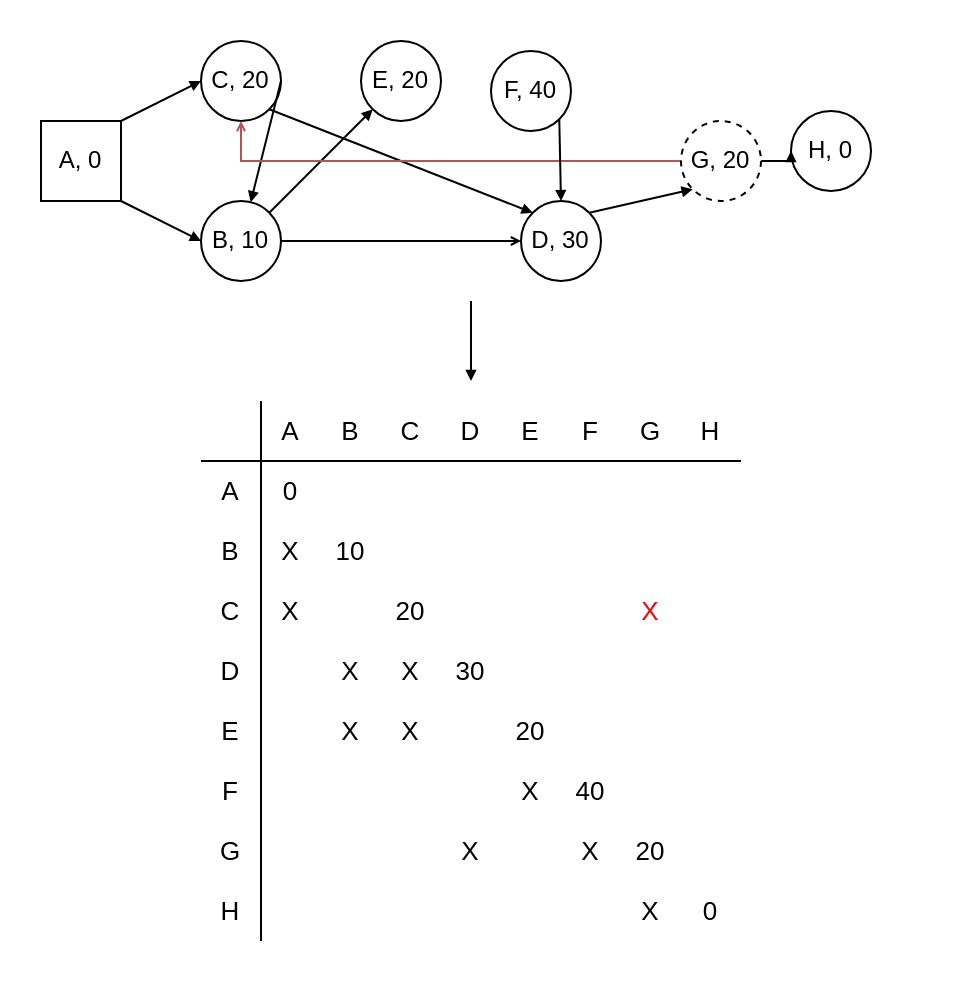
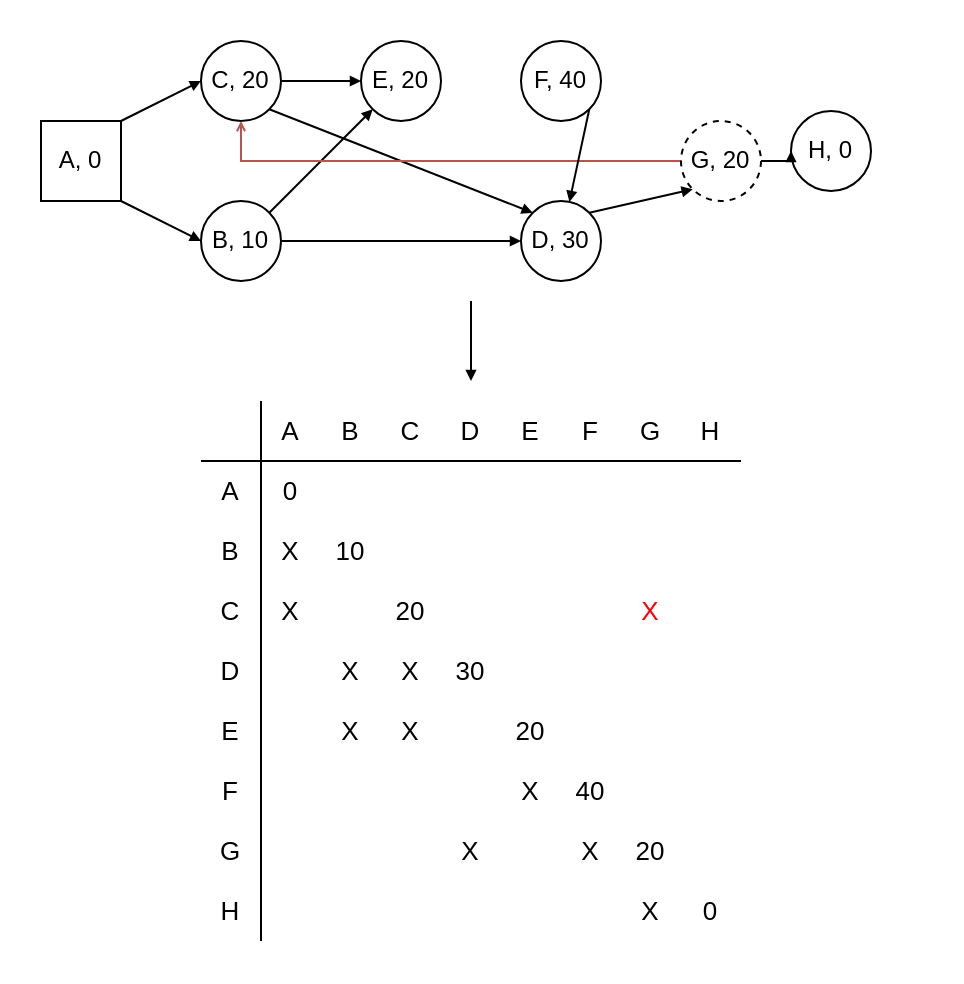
  <mxCell id="0" />
  <mxCell id="1" parent="0" />
  <mxCell id="2" value="" style="group" vertex="1" connectable="0" parent="1"><mxGeometry x="20" y="20" width="440" height="120" as="geometry" /></mxCell>
  <mxCell id="3" value="A, 0" style="whiteSpace=wrap;html=1;rounded=0;" vertex="1" parent="2"><mxGeometry y="40" width="40" height="40" as="geometry" /></mxCell>
  <mxCell id="4" value="C, 20" style="ellipse;whiteSpace=wrap;html=1;" vertex="1" parent="2"><mxGeometry x="80" width="40" height="40" as="geometry" /></mxCell>
  <mxCell id="5" style="edgeStyle=none;html=1;exitX=1;exitY=0;exitDx=0;exitDy=0;entryX=0;entryY=0.5;entryDx=0;entryDy=0;endArrow=block;endFill=1;startSize=3;endSize=3;" edge="1" parent="2" source="3" target="4"><mxGeometry relative="1" as="geometry" /></mxCell>
  <mxCell id="6" value="B, 10" style="ellipse;whiteSpace=wrap;html=1;" vertex="1" parent="2"><mxGeometry x="80" y="80" width="40" height="40" as="geometry" /></mxCell>
  <mxCell id="7" style="edgeStyle=none;html=1;exitX=1;exitY=1;exitDx=0;exitDy=0;entryX=0;entryY=0.5;entryDx=0;entryDy=0;endArrow=block;endFill=1;startSize=3;endSize=3;" edge="1" parent="2" source="3" target="6"><mxGeometry relative="1" as="geometry" /></mxCell>
  <mxCell id="8" value="E, 20" style="ellipse;whiteSpace=wrap;html=1;" vertex="1" parent="2"><mxGeometry x="160" width="40" height="40" as="geometry" /></mxCell>
- <mxCell id="9" style="edgeStyle=none;html=1;exitX=1;exitY=0.5;exitDx=0;exitDy=0;endArrow=block;endFill=1;startSize=3;endSize=3;" edge="1" parent="2" source="4" target="6"><mxGeometry relative="1" as="geometry" /></mxCell>
+ <mxCell id="9" style="edgeStyle=none;html=1;exitX=1;exitY=0.5;exitDx=0;exitDy=0;entryX=0;entryY=0.5;entryDx=0;entryDy=0;endArrow=block;endFill=1;startSize=3;endSize=3;" edge="1" parent="2" source="4" target="8"><mxGeometry relative="1" as="geometry" /></mxCell>
  <mxCell id="10" style="edgeStyle=none;html=1;exitX=1;exitY=0;exitDx=0;exitDy=0;entryX=0;entryY=1;entryDx=0;entryDy=0;endArrow=block;endFill=1;startSize=3;endSize=3;" edge="1" parent="2" source="6" target="8"><mxGeometry relative="1" as="geometry" /></mxCell>
  <mxCell id="11" value="D, 30" style="ellipse;whiteSpace=wrap;html=1;" vertex="1" parent="2"><mxGeometry x="240" y="80" width="40" height="40" as="geometry" /></mxCell>
  <mxCell id="12" style="edgeStyle=none;html=1;exitX=1;exitY=1;exitDx=0;exitDy=0;entryX=0;entryY=0;entryDx=0;entryDy=0;endArrow=block;endFill=1;startSize=3;endSize=3;" edge="1" parent="2" source="4" target="11"><mxGeometry relative="1" as="geometry" /></mxCell>
- <mxCell id="13" style="edgeStyle=none;html=1;exitX=1;exitY=0.5;exitDx=0;exitDy=0;entryX=0;entryY=0.5;entryDx=0;entryDy=0;endArrow=open;endFill=1;startSize=3;endSize=3;" edge="1" parent="2" source="6" target="11"><mxGeometry relative="1" as="geometry" /></mxCell>
- <mxCell id="14" value="F, 40" style="ellipse;whiteSpace=wrap;html=1;" vertex="1" parent="2"><mxGeometry x="225" y="5" width="40" height="40" as="geometry" /></mxCell>
+ <mxCell id="13" style="edgeStyle=none;html=1;exitX=1;exitY=0.5;exitDx=0;exitDy=0;entryX=0;entryY=0.5;entryDx=0;entryDy=0;endArrow=block;endFill=1;startSize=3;endSize=3;" edge="1" parent="2" source="6" target="11"><mxGeometry relative="1" as="geometry" /></mxCell>
+ <mxCell id="14" value="F, 40" style="ellipse;whiteSpace=wrap;html=1;" vertex="1" parent="2"><mxGeometry x="240" width="40" height="40" as="geometry" /></mxCell>
  <mxCell id="15" style="edgeStyle=orthogonalEdgeStyle;html=1;exitX=0;exitY=0.5;exitDx=0;exitDy=0;entryX=0.5;entryY=1;entryDx=0;entryDy=0;endArrow=open;endFill=1;startSize=3;endSize=3;fillColor=#f8cecc;strokeColor=#b85450;rounded=0;" edge="1" parent="2" source="16" target="4"><mxGeometry relative="1" as="geometry" /></mxCell>
  <mxCell id="16" value="G, 20" style="ellipse;whiteSpace=wrap;html=1;dashed=1;" vertex="1" parent="2"><mxGeometry x="320" y="40" width="40" height="40" as="geometry" /></mxCell>
  <mxCell id="17" style="edgeStyle=none;html=1;exitX=1;exitY=0;exitDx=0;exitDy=0;entryX=0;entryY=1;entryDx=0;entryDy=0;endArrow=block;endFill=1;startSize=3;endSize=3;" edge="1" parent="2" source="11" target="16"><mxGeometry relative="1" as="geometry" /></mxCell>
  <mxCell id="18" style="edgeStyle=none;html=1;exitX=1;exitY=1;exitDx=0;exitDy=0;endArrow=block;endFill=1;startSize=3;endSize=3;" edge="1" parent="2" source="14" target="11"><mxGeometry relative="1" as="geometry" /></mxCell>
  <mxCell id="19" value="H, 0" style="ellipse;whiteSpace=wrap;html=1;" vertex="1" parent="2"><mxGeometry x="375" y="35" width="40" height="40" as="geometry" /></mxCell>
  <mxCell id="20" style="edgeStyle=orthogonalEdgeStyle;rounded=0;html=1;exitX=1;exitY=0.5;exitDx=0;exitDy=0;entryX=0;entryY=0.5;entryDx=0;entryDy=0;endArrow=block;endFill=1;startSize=3;endSize=3;" edge="1" parent="2" source="16" target="19"><mxGeometry relative="1" as="geometry" /></mxCell>
  <mxCell id="21" value="" style="endArrow=block;html=1;rounded=0;fontSize=13;fontColor=#FF0000;startSize=3;endSize=3;endFill=1;" edge="1" parent="1"><mxGeometry width="50" height="50" relative="1" as="geometry"><mxPoint x="235" y="150" as="sourcePoint" /><mxPoint x="235" y="190" as="targetPoint" /></mxGeometry></mxCell>
  <mxCell id="22" value="A" style="rounded=0;whiteSpace=wrap;html=1;fontStyle=0;fontSize=13;fillColor=none;strokeColor=none;" vertex="1" parent="1"><mxGeometry x="100" y="230" width="30" height="30" as="geometry" /></mxCell>
  <mxCell id="23" value="B" style="rounded=0;whiteSpace=wrap;html=1;fontStyle=0;fontSize=13;fillColor=none;strokeColor=none;" vertex="1" parent="1"><mxGeometry x="100" y="260" width="30" height="30" as="geometry" /></mxCell>
  <mxCell id="24" value="C" style="rounded=0;whiteSpace=wrap;html=1;fontStyle=0;fontSize=13;fillColor=none;strokeColor=none;" vertex="1" parent="1"><mxGeometry x="100" y="290" width="30" height="30" as="geometry" /></mxCell>
  <mxCell id="25" value="D" style="rounded=0;whiteSpace=wrap;html=1;fontStyle=0;fontSize=13;fillColor=none;strokeColor=none;" vertex="1" parent="1"><mxGeometry x="100" y="320" width="30" height="30" as="geometry" /></mxCell>
  <mxCell id="26" value="E" style="rounded=0;whiteSpace=wrap;html=1;fontStyle=0;fontSize=13;fillColor=none;strokeColor=none;" vertex="1" parent="1"><mxGeometry x="100" y="350" width="30" height="30" as="geometry" /></mxCell>
  <mxCell id="27" value="F" style="rounded=0;whiteSpace=wrap;html=1;fontStyle=0;fontSize=13;fillColor=none;strokeColor=none;" vertex="1" parent="1"><mxGeometry x="100" y="380" width="30" height="30" as="geometry" /></mxCell>
  <mxCell id="28" value="G" style="rounded=0;whiteSpace=wrap;html=1;fontStyle=0;fontSize=13;fillColor=none;strokeColor=none;" vertex="1" parent="1"><mxGeometry x="100" y="410" width="30" height="30" as="geometry" /></mxCell>
  <mxCell id="29" value="H" style="rounded=0;whiteSpace=wrap;html=1;fontStyle=0;fontSize=13;fillColor=none;strokeColor=none;" vertex="1" parent="1"><mxGeometry x="100" y="440" width="30" height="30" as="geometry" /></mxCell>
  <mxCell id="30" value="A" style="rounded=0;whiteSpace=wrap;html=1;fontStyle=0;fontSize=13;fillColor=none;strokeColor=none;" vertex="1" parent="1"><mxGeometry x="130" y="200" width="30" height="30" as="geometry" /></mxCell>
  <mxCell id="31" value="B" style="rounded=0;whiteSpace=wrap;html=1;fontStyle=0;fontSize=13;fillColor=none;strokeColor=none;" vertex="1" parent="1"><mxGeometry x="160" y="200" width="30" height="30" as="geometry" /></mxCell>
  <mxCell id="32" value="C" style="rounded=0;whiteSpace=wrap;html=1;fontStyle=0;fontSize=13;fillColor=none;strokeColor=none;" vertex="1" parent="1"><mxGeometry x="190" y="200" width="30" height="30" as="geometry" /></mxCell>
  <mxCell id="33" value="D" style="rounded=0;whiteSpace=wrap;html=1;fontStyle=0;fontSize=13;fillColor=none;strokeColor=none;" vertex="1" parent="1"><mxGeometry x="220" y="200" width="30" height="30" as="geometry" /></mxCell>
  <mxCell id="34" value="E" style="rounded=0;whiteSpace=wrap;html=1;fontStyle=0;fontSize=13;fillColor=none;strokeColor=none;" vertex="1" parent="1"><mxGeometry x="250" y="200" width="30" height="30" as="geometry" /></mxCell>
  <mxCell id="35" value="F" style="rounded=0;whiteSpace=wrap;html=1;fontStyle=0;fontSize=13;fillColor=none;strokeColor=none;" vertex="1" parent="1"><mxGeometry x="280" y="200" width="30" height="30" as="geometry" /></mxCell>
  <mxCell id="36" value="G" style="rounded=0;whiteSpace=wrap;html=1;fontStyle=0;fontSize=13;fillColor=none;strokeColor=none;" vertex="1" parent="1"><mxGeometry x="310" y="200" width="30" height="30" as="geometry" /></mxCell>
  <mxCell id="37" value="H" style="rounded=0;whiteSpace=wrap;html=1;fontStyle=0;fontSize=13;fillColor=none;strokeColor=none;" vertex="1" parent="1"><mxGeometry x="340" y="200" width="30" height="30" as="geometry" /></mxCell>
  <mxCell id="38" value="0" style="rounded=0;whiteSpace=wrap;html=1;fontStyle=0;fontSize=13;fillColor=none;strokeColor=none;" vertex="1" parent="1"><mxGeometry x="130" y="230" width="30" height="30" as="geometry" /></mxCell>
  <mxCell id="39" value="X" style="rounded=0;whiteSpace=wrap;html=1;fontStyle=0;fontSize=13;fillColor=none;strokeColor=none;" vertex="1" parent="1"><mxGeometry x="130" y="260" width="30" height="30" as="geometry" /></mxCell>
  <mxCell id="40" value="X" style="rounded=0;whiteSpace=wrap;html=1;fontStyle=0;fontSize=13;fillColor=none;strokeColor=none;" vertex="1" parent="1"><mxGeometry x="130" y="290" width="30" height="30" as="geometry" /></mxCell>
  <mxCell id="41" value="" style="rounded=0;whiteSpace=wrap;html=1;fontStyle=0;fontSize=13;fillColor=none;strokeColor=none;" vertex="1" parent="1"><mxGeometry x="130" y="320" width="30" height="30" as="geometry" /></mxCell>
  <mxCell id="42" value="" style="rounded=0;whiteSpace=wrap;html=1;fontStyle=0;fontSize=13;fillColor=none;strokeColor=none;" vertex="1" parent="1"><mxGeometry x="130" y="350" width="30" height="30" as="geometry" /></mxCell>
  <mxCell id="43" value="" style="rounded=0;whiteSpace=wrap;html=1;fontStyle=0;fontSize=13;fillColor=none;strokeColor=none;" vertex="1" parent="1"><mxGeometry x="130" y="380" width="30" height="30" as="geometry" /></mxCell>
  <mxCell id="44" value="" style="rounded=0;whiteSpace=wrap;html=1;fontStyle=0;fontSize=13;fillColor=none;strokeColor=none;" vertex="1" parent="1"><mxGeometry x="130" y="410" width="30" height="30" as="geometry" /></mxCell>
  <mxCell id="45" value="" style="rounded=0;whiteSpace=wrap;html=1;fontStyle=0;fontSize=13;fillColor=none;strokeColor=none;" vertex="1" parent="1"><mxGeometry x="130" y="440" width="30" height="30" as="geometry" /></mxCell>
  <mxCell id="46" value="" style="rounded=0;whiteSpace=wrap;html=1;fontStyle=0;fontSize=13;fillColor=none;strokeColor=none;" vertex="1" parent="1"><mxGeometry x="160" y="230" width="30" height="30" as="geometry" /></mxCell>
  <mxCell id="47" value="10" style="rounded=0;whiteSpace=wrap;html=1;fontStyle=0;fontSize=13;fillColor=none;strokeColor=none;" vertex="1" parent="1"><mxGeometry x="160" y="260" width="30" height="30" as="geometry" /></mxCell>
  <mxCell id="48" value="" style="rounded=0;whiteSpace=wrap;html=1;fontStyle=0;fontSize=13;fillColor=none;strokeColor=none;" vertex="1" parent="1"><mxGeometry x="160" y="290" width="30" height="30" as="geometry" /></mxCell>
  <mxCell id="49" value="X" style="rounded=0;whiteSpace=wrap;html=1;fontStyle=0;fontSize=13;fillColor=none;strokeColor=none;" vertex="1" parent="1"><mxGeometry x="160" y="320" width="30" height="30" as="geometry" /></mxCell>
  <mxCell id="50" value="X" style="rounded=0;whiteSpace=wrap;html=1;fontStyle=0;fontSize=13;fillColor=none;strokeColor=none;" vertex="1" parent="1"><mxGeometry x="160" y="350" width="30" height="30" as="geometry" /></mxCell>
  <mxCell id="51" value="" style="rounded=0;whiteSpace=wrap;html=1;fontStyle=0;fontSize=13;fillColor=none;strokeColor=none;" vertex="1" parent="1"><mxGeometry x="160" y="380" width="30" height="30" as="geometry" /></mxCell>
  <mxCell id="52" value="" style="rounded=0;whiteSpace=wrap;html=1;fontStyle=0;fontSize=13;fillColor=none;strokeColor=none;" vertex="1" parent="1"><mxGeometry x="160" y="410" width="30" height="30" as="geometry" /></mxCell>
  <mxCell id="53" value="" style="rounded=0;whiteSpace=wrap;html=1;fontStyle=0;fontSize=13;fillColor=none;strokeColor=none;" vertex="1" parent="1"><mxGeometry x="160" y="440" width="30" height="30" as="geometry" /></mxCell>
  <mxCell id="54" value="" style="rounded=0;whiteSpace=wrap;html=1;fontStyle=0;fontSize=13;fillColor=none;strokeColor=none;" vertex="1" parent="1"><mxGeometry x="190" y="230" width="30" height="30" as="geometry" /></mxCell>
  <mxCell id="55" value="" style="rounded=0;whiteSpace=wrap;html=1;fontStyle=0;fontSize=13;fillColor=none;strokeColor=none;" vertex="1" parent="1"><mxGeometry x="190" y="260" width="30" height="30" as="geometry" /></mxCell>
  <mxCell id="56" value="20" style="rounded=0;whiteSpace=wrap;html=1;fontStyle=0;fontSize=13;fillColor=none;strokeColor=none;" vertex="1" parent="1"><mxGeometry x="190" y="290" width="30" height="30" as="geometry" /></mxCell>
  <mxCell id="57" value="X" style="rounded=0;whiteSpace=wrap;html=1;fontStyle=0;fontSize=13;fillColor=none;strokeColor=none;" vertex="1" parent="1"><mxGeometry x="190" y="320" width="30" height="30" as="geometry" /></mxCell>
  <mxCell id="58" value="X" style="rounded=0;whiteSpace=wrap;html=1;fontStyle=0;fontSize=13;fillColor=none;strokeColor=none;" vertex="1" parent="1"><mxGeometry x="190" y="350" width="30" height="30" as="geometry" /></mxCell>
  <mxCell id="59" value="" style="rounded=0;whiteSpace=wrap;html=1;fontStyle=0;fontSize=13;fillColor=none;strokeColor=none;" vertex="1" parent="1"><mxGeometry x="190" y="380" width="30" height="30" as="geometry" /></mxCell>
  <mxCell id="60" value="" style="rounded=0;whiteSpace=wrap;html=1;fontStyle=0;fontSize=13;fillColor=none;strokeColor=none;" vertex="1" parent="1"><mxGeometry x="190" y="410" width="30" height="30" as="geometry" /></mxCell>
  <mxCell id="61" value="" style="rounded=0;whiteSpace=wrap;html=1;fontStyle=0;fontSize=13;fillColor=none;strokeColor=none;" vertex="1" parent="1"><mxGeometry x="190" y="440" width="30" height="30" as="geometry" /></mxCell>
  <mxCell id="62" value="" style="rounded=0;whiteSpace=wrap;html=1;fontStyle=0;fontSize=13;fillColor=none;strokeColor=none;" vertex="1" parent="1"><mxGeometry x="220" y="230" width="30" height="30" as="geometry" /></mxCell>
  <mxCell id="63" value="" style="rounded=0;whiteSpace=wrap;html=1;fontStyle=0;fontSize=13;fillColor=none;strokeColor=none;" vertex="1" parent="1"><mxGeometry x="220" y="260" width="30" height="30" as="geometry" /></mxCell>
  <mxCell id="64" value="" style="rounded=0;whiteSpace=wrap;html=1;fontStyle=0;fontSize=13;fillColor=none;strokeColor=none;" vertex="1" parent="1"><mxGeometry x="220" y="290" width="30" height="30" as="geometry" /></mxCell>
  <mxCell id="65" value="30" style="rounded=0;whiteSpace=wrap;html=1;fontStyle=0;fontSize=13;fillColor=none;strokeColor=none;" vertex="1" parent="1"><mxGeometry x="220" y="320" width="30" height="30" as="geometry" /></mxCell>
  <mxCell id="66" value="" style="rounded=0;whiteSpace=wrap;html=1;fontStyle=0;fontSize=13;fillColor=none;strokeColor=none;" vertex="1" parent="1"><mxGeometry x="220" y="350" width="30" height="30" as="geometry" /></mxCell>
  <mxCell id="67" value="" style="rounded=0;whiteSpace=wrap;html=1;fontStyle=0;fontSize=13;fillColor=none;strokeColor=none;" vertex="1" parent="1"><mxGeometry x="220" y="380" width="30" height="30" as="geometry" /></mxCell>
  <mxCell id="68" value="X" style="rounded=0;whiteSpace=wrap;html=1;fontStyle=0;fontSize=13;fillColor=none;strokeColor=none;" vertex="1" parent="1"><mxGeometry x="220" y="410" width="30" height="30" as="geometry" /></mxCell>
  <mxCell id="69" value="" style="rounded=0;whiteSpace=wrap;html=1;fontStyle=0;fontSize=13;fillColor=none;strokeColor=none;" vertex="1" parent="1"><mxGeometry x="220" y="440" width="30" height="30" as="geometry" /></mxCell>
  <mxCell id="70" value="" style="rounded=0;whiteSpace=wrap;html=1;fontStyle=0;fontSize=13;fillColor=none;strokeColor=none;" vertex="1" parent="1"><mxGeometry x="250" y="230" width="30" height="30" as="geometry" /></mxCell>
  <mxCell id="71" value="" style="rounded=0;whiteSpace=wrap;html=1;fontStyle=0;fontSize=13;fillColor=none;strokeColor=none;" vertex="1" parent="1"><mxGeometry x="250" y="260" width="30" height="30" as="geometry" /></mxCell>
  <mxCell id="72" value="" style="rounded=0;whiteSpace=wrap;html=1;fontStyle=0;fontSize=13;fillColor=none;strokeColor=none;" vertex="1" parent="1"><mxGeometry x="250" y="290" width="30" height="30" as="geometry" /></mxCell>
  <mxCell id="73" value="" style="rounded=0;whiteSpace=wrap;html=1;fontStyle=0;fontSize=13;fillColor=none;strokeColor=none;" vertex="1" parent="1"><mxGeometry x="250" y="320" width="30" height="30" as="geometry" /></mxCell>
  <mxCell id="74" value="20" style="rounded=0;whiteSpace=wrap;html=1;fontStyle=0;fontSize=13;fillColor=none;strokeColor=none;" vertex="1" parent="1"><mxGeometry x="250" y="350" width="30" height="30" as="geometry" /></mxCell>
  <mxCell id="75" value="X" style="rounded=0;whiteSpace=wrap;html=1;fontStyle=0;fontSize=13;fillColor=none;strokeColor=none;" vertex="1" parent="1"><mxGeometry x="250" y="380" width="30" height="30" as="geometry" /></mxCell>
  <mxCell id="76" value="" style="rounded=0;whiteSpace=wrap;html=1;fontStyle=0;fontSize=13;fillColor=none;strokeColor=none;" vertex="1" parent="1"><mxGeometry x="250" y="410" width="30" height="30" as="geometry" /></mxCell>
  <mxCell id="77" value="" style="rounded=0;whiteSpace=wrap;html=1;fontStyle=0;fontSize=13;fillColor=none;strokeColor=none;" vertex="1" parent="1"><mxGeometry x="250" y="440" width="30" height="30" as="geometry" /></mxCell>
  <mxCell id="78" value="" style="rounded=0;whiteSpace=wrap;html=1;fontStyle=0;fontSize=13;fillColor=none;strokeColor=none;" vertex="1" parent="1"><mxGeometry x="280" y="230" width="30" height="30" as="geometry" /></mxCell>
  <mxCell id="79" value="" style="rounded=0;whiteSpace=wrap;html=1;fontStyle=0;fontSize=13;fillColor=none;strokeColor=none;" vertex="1" parent="1"><mxGeometry x="280" y="260" width="30" height="30" as="geometry" /></mxCell>
  <mxCell id="80" value="" style="rounded=0;whiteSpace=wrap;html=1;fontStyle=0;fontSize=13;fillColor=none;strokeColor=none;" vertex="1" parent="1"><mxGeometry x="280" y="290" width="30" height="30" as="geometry" /></mxCell>
  <mxCell id="81" value="" style="rounded=0;whiteSpace=wrap;html=1;fontStyle=0;fontSize=13;fillColor=none;strokeColor=none;" vertex="1" parent="1"><mxGeometry x="280" y="320" width="30" height="30" as="geometry" /></mxCell>
  <mxCell id="82" value="" style="rounded=0;whiteSpace=wrap;html=1;fontStyle=0;fontSize=13;fillColor=none;strokeColor=none;" vertex="1" parent="1"><mxGeometry x="280" y="350" width="30" height="30" as="geometry" /></mxCell>
  <mxCell id="83" value="40" style="rounded=0;whiteSpace=wrap;html=1;fontStyle=0;fontSize=13;fillColor=none;strokeColor=none;" vertex="1" parent="1"><mxGeometry x="280" y="380" width="30" height="30" as="geometry" /></mxCell>
  <mxCell id="84" value="X" style="rounded=0;whiteSpace=wrap;html=1;fontStyle=0;fontSize=13;fillColor=none;strokeColor=none;" vertex="1" parent="1"><mxGeometry x="280" y="410" width="30" height="30" as="geometry" /></mxCell>
  <mxCell id="85" value="" style="rounded=0;whiteSpace=wrap;html=1;fontStyle=0;fontSize=13;fillColor=none;strokeColor=none;" vertex="1" parent="1"><mxGeometry x="280" y="440" width="30" height="30" as="geometry" /></mxCell>
  <mxCell id="86" value="" style="rounded=0;whiteSpace=wrap;html=1;fontStyle=0;fontSize=13;fillColor=none;strokeColor=none;" vertex="1" parent="1"><mxGeometry x="310" y="230" width="30" height="30" as="geometry" /></mxCell>
  <mxCell id="87" value="" style="rounded=0;whiteSpace=wrap;html=1;fontStyle=0;fontSize=13;fillColor=none;strokeColor=none;" vertex="1" parent="1"><mxGeometry x="310" y="260" width="30" height="30" as="geometry" /></mxCell>
  <mxCell id="88" value="&lt;font style=&quot;font-size: 13px;&quot;&gt;X&lt;/font&gt;" style="rounded=0;whiteSpace=wrap;html=1;fontStyle=0;fontSize=13;fillColor=none;strokeColor=none;fontColor=#FF0000;" vertex="1" parent="1"><mxGeometry x="310" y="290" width="30" height="30" as="geometry" /></mxCell>
  <mxCell id="89" value="" style="rounded=0;whiteSpace=wrap;html=1;fontStyle=0;fontSize=13;fillColor=none;strokeColor=none;" vertex="1" parent="1"><mxGeometry x="310" y="320" width="30" height="30" as="geometry" /></mxCell>
  <mxCell id="90" value="" style="rounded=0;whiteSpace=wrap;html=1;fontStyle=0;fontSize=13;fillColor=none;strokeColor=none;" vertex="1" parent="1"><mxGeometry x="310" y="350" width="30" height="30" as="geometry" /></mxCell>
  <mxCell id="91" value="" style="rounded=0;whiteSpace=wrap;html=1;fontStyle=0;fontSize=13;fillColor=none;strokeColor=none;" vertex="1" parent="1"><mxGeometry x="310" y="380" width="30" height="30" as="geometry" /></mxCell>
  <mxCell id="92" value="20" style="rounded=0;whiteSpace=wrap;html=1;fontStyle=0;fontSize=13;fillColor=none;strokeColor=none;" vertex="1" parent="1"><mxGeometry x="310" y="410" width="30" height="30" as="geometry" /></mxCell>
  <mxCell id="93" value="X" style="rounded=0;whiteSpace=wrap;html=1;fontStyle=0;fontSize=13;fillColor=none;strokeColor=none;" vertex="1" parent="1"><mxGeometry x="310" y="440" width="30" height="30" as="geometry" /></mxCell>
  <mxCell id="94" value="" style="rounded=0;whiteSpace=wrap;html=1;fontStyle=0;fontSize=13;fillColor=none;strokeColor=none;" vertex="1" parent="1"><mxGeometry x="340" y="230" width="30" height="30" as="geometry" /></mxCell>
  <mxCell id="95" value="" style="rounded=0;whiteSpace=wrap;html=1;fontStyle=0;fontSize=13;fillColor=none;strokeColor=none;" vertex="1" parent="1"><mxGeometry x="340" y="260" width="30" height="30" as="geometry" /></mxCell>
  <mxCell id="96" value="" style="rounded=0;whiteSpace=wrap;html=1;fontStyle=0;fontSize=13;fillColor=none;strokeColor=none;" vertex="1" parent="1"><mxGeometry x="340" y="290" width="30" height="30" as="geometry" /></mxCell>
  <mxCell id="97" value="" style="rounded=0;whiteSpace=wrap;html=1;fontStyle=0;fontSize=13;fillColor=none;strokeColor=none;" vertex="1" parent="1"><mxGeometry x="340" y="320" width="30" height="30" as="geometry" /></mxCell>
  <mxCell id="98" value="" style="rounded=0;whiteSpace=wrap;html=1;fontStyle=0;fontSize=13;fillColor=none;strokeColor=none;" vertex="1" parent="1"><mxGeometry x="340" y="350" width="30" height="30" as="geometry" /></mxCell>
  <mxCell id="99" value="" style="rounded=0;whiteSpace=wrap;html=1;fontStyle=0;fontSize=13;fillColor=none;strokeColor=none;" vertex="1" parent="1"><mxGeometry x="340" y="380" width="30" height="30" as="geometry" /></mxCell>
  <mxCell id="100" value="" style="rounded=0;whiteSpace=wrap;html=1;fontStyle=0;fontSize=13;fillColor=none;strokeColor=none;" vertex="1" parent="1"><mxGeometry x="340" y="410" width="30" height="30" as="geometry" /></mxCell>
  <mxCell id="101" value="0" style="rounded=0;whiteSpace=wrap;html=1;fontStyle=0;fontSize=13;fillColor=none;strokeColor=none;" vertex="1" parent="1"><mxGeometry x="340" y="440" width="30" height="30" as="geometry" /></mxCell>
  <mxCell id="102" value="" style="endArrow=none;html=1;rounded=0;fontSize=13;fontColor=#FF0000;startSize=3;endSize=3;entryX=1;entryY=1;entryDx=0;entryDy=0;exitX=0;exitY=0;exitDx=0;exitDy=0;" edge="1" parent="1" source="22" target="37"><mxGeometry width="50" height="50" relative="1" as="geometry"><mxPoint x="255" y="340" as="sourcePoint" /><mxPoint x="305" y="290" as="targetPoint" /></mxGeometry></mxCell>
  <mxCell id="103" value="" style="endArrow=none;html=1;rounded=0;fontSize=13;fontColor=#FF0000;startSize=3;endSize=3;exitX=1;exitY=1;exitDx=0;exitDy=0;entryX=0;entryY=0;entryDx=0;entryDy=0;" edge="1" parent="1" source="29" target="30"><mxGeometry width="50" height="50" relative="1" as="geometry"><mxPoint x="255" y="340" as="sourcePoint" /><mxPoint x="305" y="290" as="targetPoint" /></mxGeometry></mxCell>
